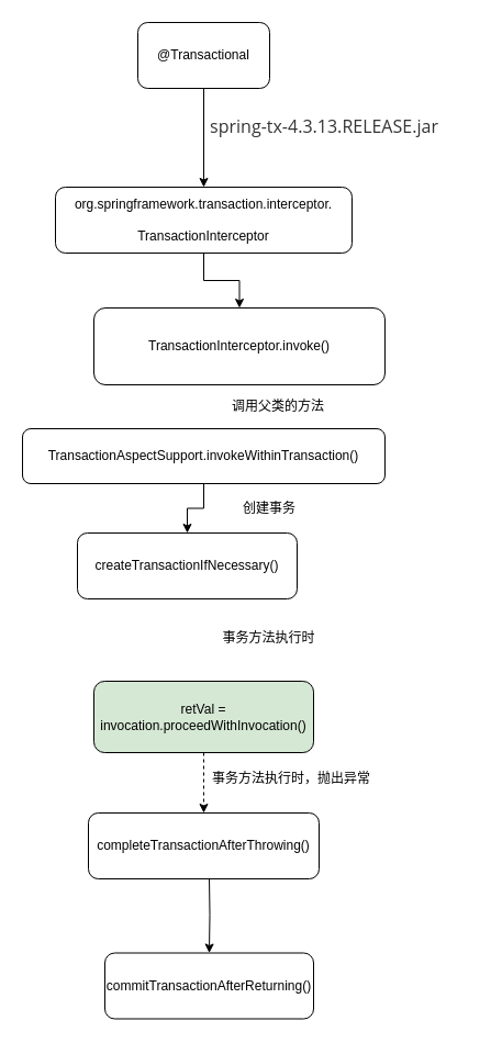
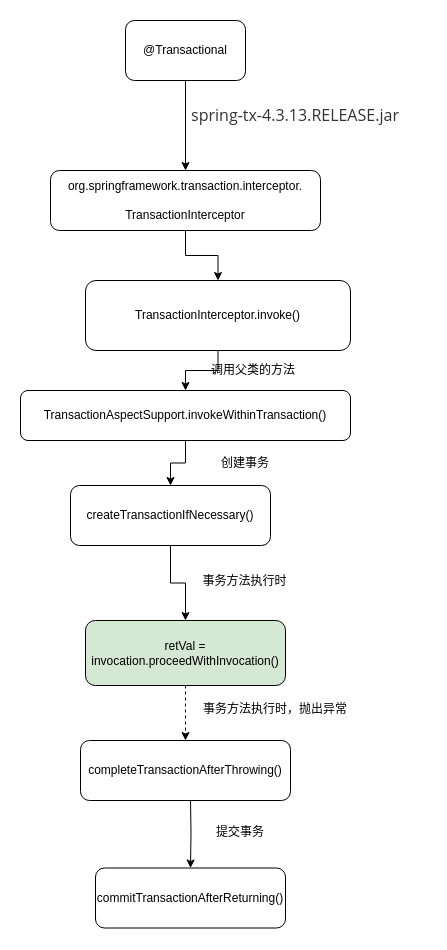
  <mxCell id="0" />
  <mxCell id="1" parent="0" />
  <mxCell id="2" style="edgeStyle=orthogonalEdgeStyle;rounded=0;orthogonalLoop=1;jettySize=auto;html=1;entryX=0.5;entryY=0;entryDx=0;entryDy=0;" edge="1" parent="1" source="3" target="5"><mxGeometry relative="1" as="geometry" /></mxCell>
  <mxCell id="3" value="@Transactional" style="rounded=1;whiteSpace=wrap;html=1;" vertex="1" parent="1"><mxGeometry x="125" y="20" width="120" height="60" as="geometry" /></mxCell>
  <mxCell id="4" style="edgeStyle=orthogonalEdgeStyle;rounded=0;orthogonalLoop=1;jettySize=auto;html=1;entryX=0.5;entryY=0;entryDx=0;entryDy=0;" edge="1" parent="1" source="5" target="8"><mxGeometry relative="1" as="geometry" /></mxCell>
  <mxCell id="5" value="org.springframework.transaction.interceptor.&lt;br&gt;&lt;br&gt;TransactionInterceptor" style="rounded=1;whiteSpace=wrap;html=1;" vertex="1" parent="1"><mxGeometry x="50" y="170" width="270" height="60" as="geometry" /></mxCell>
  <mxCell id="6" value="&lt;span style=&quot;color: rgb(51 , 51 , 51) ; font-family: &amp;#34;open sans&amp;#34; , &amp;#34;clear sans&amp;#34; , &amp;#34;helvetica neue&amp;#34; , &amp;#34;helvetica&amp;#34; , &amp;#34;arial&amp;#34; , sans-serif ; font-size: 16px ; white-space: pre-wrap ; background-color: rgb(255 , 255 , 255)&quot;&gt;spring-tx-4.3.13.RELEASE.jar&lt;/span&gt;" style="text;html=1;strokeColor=none;fillColor=none;align=center;verticalAlign=middle;whiteSpace=wrap;rounded=0;" vertex="1" parent="1"><mxGeometry x="165" y="100" width="260" height="30" as="geometry" /></mxCell>
+ <mxCell id="7" style="edgeStyle=orthogonalEdgeStyle;rounded=0;orthogonalLoop=1;jettySize=auto;html=1;entryX=0.5;entryY=0;entryDx=0;entryDy=0;" edge="1" parent="1" source="8" target="10"><mxGeometry relative="1" as="geometry" /></mxCell>
  <mxCell id="8" value="TransactionInterceptor.invoke()" style="rounded=1;whiteSpace=wrap;html=1;" vertex="1" parent="1"><mxGeometry x="85" y="280" width="265" height="70" as="geometry" /></mxCell>
  <mxCell id="9" style="edgeStyle=orthogonalEdgeStyle;rounded=0;orthogonalLoop=1;jettySize=auto;html=1;entryX=0.5;entryY=0;entryDx=0;entryDy=0;" edge="1" parent="1" source="10" target="12"><mxGeometry relative="1" as="geometry" /></mxCell>
  <mxCell id="10" value="TransactionAspectSupport.invokeWithinTransaction()" style="rounded=1;whiteSpace=wrap;html=1;" vertex="1" parent="1"><mxGeometry x="20" y="390" width="330" height="50" as="geometry" /></mxCell>
+ <mxCell id="11" style="edgeStyle=orthogonalEdgeStyle;rounded=0;orthogonalLoop=1;jettySize=auto;html=1;" edge="1" parent="1" source="12" target="14"><mxGeometry relative="1" as="geometry" /></mxCell>
  <mxCell id="12" value="createTransactionIfNecessary()" style="rounded=1;whiteSpace=wrap;html=1;" vertex="1" parent="1"><mxGeometry x="70" y="485" width="200" height="60" as="geometry" /></mxCell>
  <mxCell id="13" style="edgeStyle=orthogonalEdgeStyle;rounded=0;orthogonalLoop=1;jettySize=auto;html=1;entryX=0.5;entryY=0;entryDx=0;entryDy=0;dashed=1;" edge="1" parent="1" source="14" target="16"><mxGeometry relative="1" as="geometry" /></mxCell>
  <mxCell id="14" value="retVal = invocation.proceedWithInvocation()" style="rounded=1;whiteSpace=wrap;html=1;fillColor=#d5e8d4;" vertex="1" parent="1"><mxGeometry x="85" y="620" width="200" height="65" as="geometry" /></mxCell>
  <mxCell id="15" style="edgeStyle=orthogonalEdgeStyle;rounded=0;orthogonalLoop=1;jettySize=auto;html=1;entryX=0.5;entryY=0;entryDx=0;entryDy=0;" edge="1" parent="1" target="17"><mxGeometry relative="1" as="geometry"><mxPoint x="190" y="797.5" as="sourcePoint" /></mxGeometry></mxCell>
  <mxCell id="16" value="completeTransactionAfterThrowing()" style="rounded=1;whiteSpace=wrap;html=1;" vertex="1" parent="1"><mxGeometry x="80" y="740" width="210" height="60" as="geometry" /></mxCell>
  <mxCell id="17" value="commitTransactionAfterReturning()" style="rounded=1;whiteSpace=wrap;html=1;" vertex="1" parent="1"><mxGeometry x="95" y="867.5" width="190" height="60" as="geometry" /></mxCell>
  <mxCell id="18" value="调用父类的方法" style="text;html=1;strokeColor=none;fillColor=none;align=center;verticalAlign=middle;whiteSpace=wrap;rounded=0;" vertex="1" parent="1"><mxGeometry x="198" y="365" width="110" height="10" as="geometry" /></mxCell>
  <mxCell id="19" value="创建事务" style="text;html=1;strokeColor=none;fillColor=none;align=center;verticalAlign=middle;whiteSpace=wrap;rounded=0;" vertex="1" parent="1"><mxGeometry x="205" y="455" width="80" height="15" as="geometry" /></mxCell>
  <mxCell id="20" value="事务方法执行时" style="text;html=1;strokeColor=none;fillColor=none;align=center;verticalAlign=middle;whiteSpace=wrap;rounded=0;" vertex="1" parent="1"><mxGeometry x="181" y="560" width="127" height="41" as="geometry" /></mxCell>
- <mxCell id="21" value="事务方法执行时，抛出异常" style="text;html=1;strokeColor=none;fillColor=none;align=center;verticalAlign=middle;whiteSpace=wrap;rounded=0;" vertex="1" parent="1"><mxGeometry x="185" y="700" width="160" height="17" as="geometry" /></mxCell>
+ <mxCell id="21" value="事务方法执行时，抛出异常" style="text;html=1;strokeColor=none;fillColor=none;align=center;verticalAlign=middle;whiteSpace=wrap;rounded=0;" vertex="1" parent="1"><mxGeometry x="195" y="700" width="160" height="17" as="geometry" /></mxCell>
+ <mxCell id="22" value="提交事务" style="text;html=1;strokeColor=none;fillColor=none;align=center;verticalAlign=middle;whiteSpace=wrap;rounded=0;" vertex="1" parent="1"><mxGeometry x="205" y="824" width="70" height="16" as="geometry" /></mxCell>
